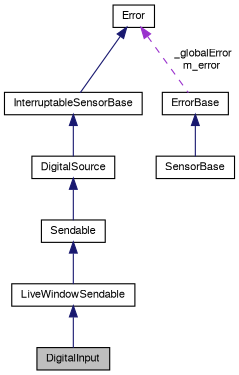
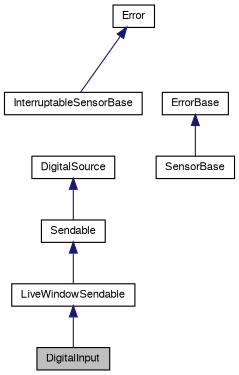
  digraph {
    node [color=black fontname=FreeSans fontsize=10 shape=record]
    edge [color=midnightblue dir=back fontname=FreeSans fontsize=10 labelfontname=FreeSans labelfontsize=10 style=solid]
    n1 [fillcolor=grey75 fontcolor=black height=0.2 label=DigitalInput style=filled width=0.4]
    n2 [height=0.2 label=DigitalSource width=0.4]
    n3 [height=0.2 label=Sendable width=0.4]
    n4 [height=0.2 label=InterruptableSensorBase width=0.4]
    n5 [height=0.2 label=SensorBase width=0.4]
    n6 [height=0.2 label=ErrorBase width=0.4]
    n7 [height=0.2 label=Error width=0.4]
    n8 [height=0.2 label=LiveWindowSendable width=0.4]
    n2 -> n3
    n3 -> n8
-   n4 -> n2
    n6 -> n5
    n7 -> n4
-   n7 -> n6 [color=darkorchid3 label=" _globalError\nm_error" style=dashed]
    n8 -> n1
  }
